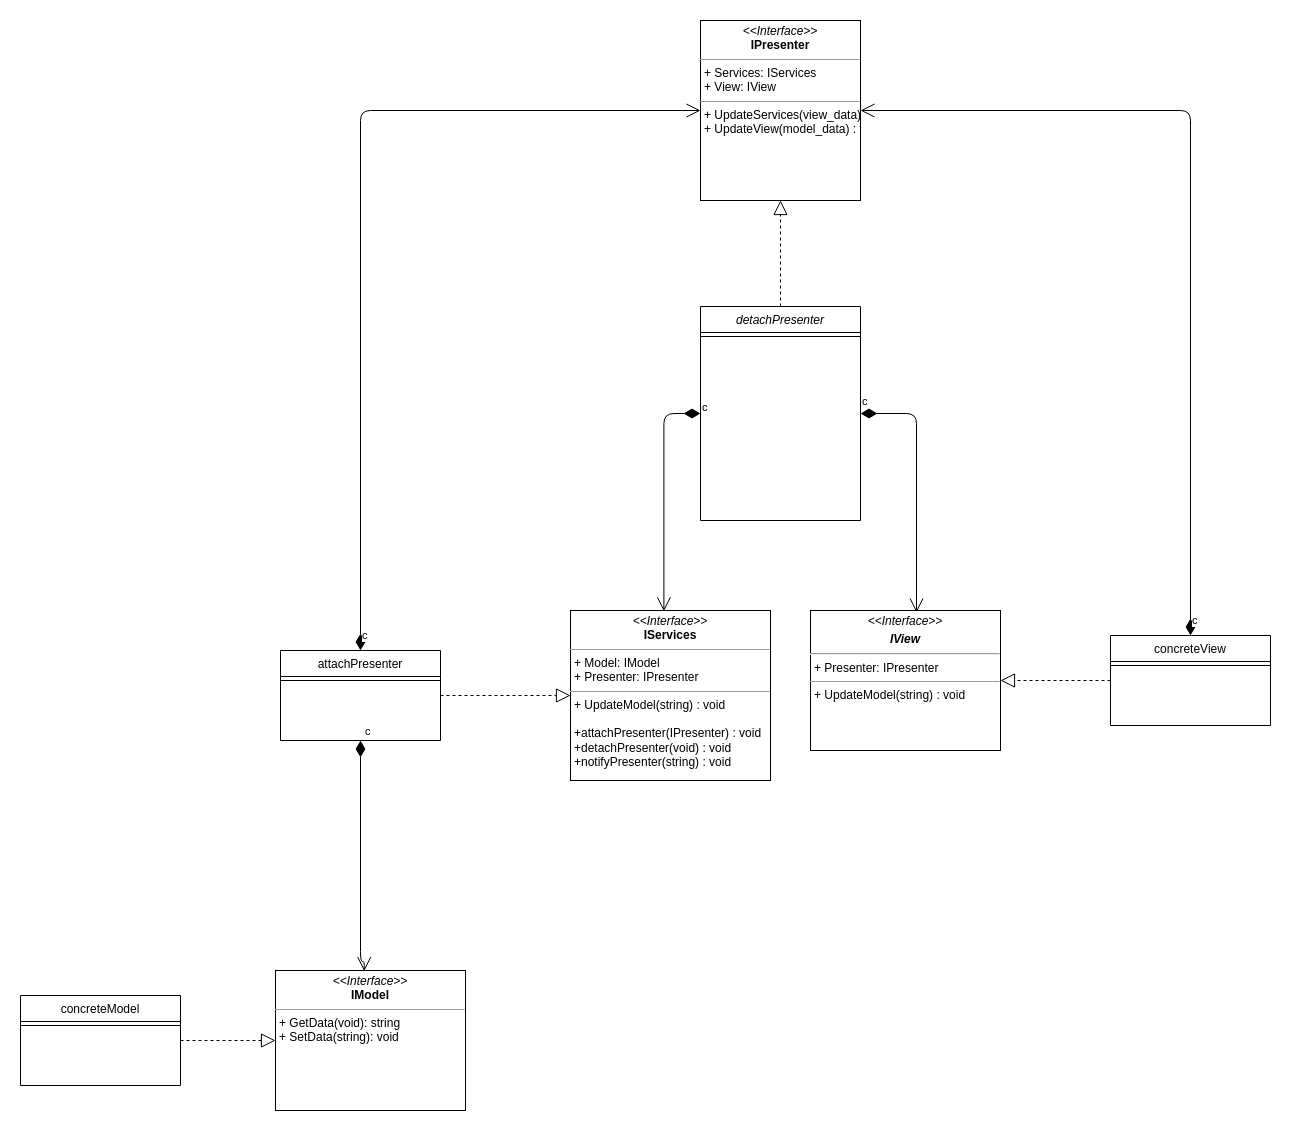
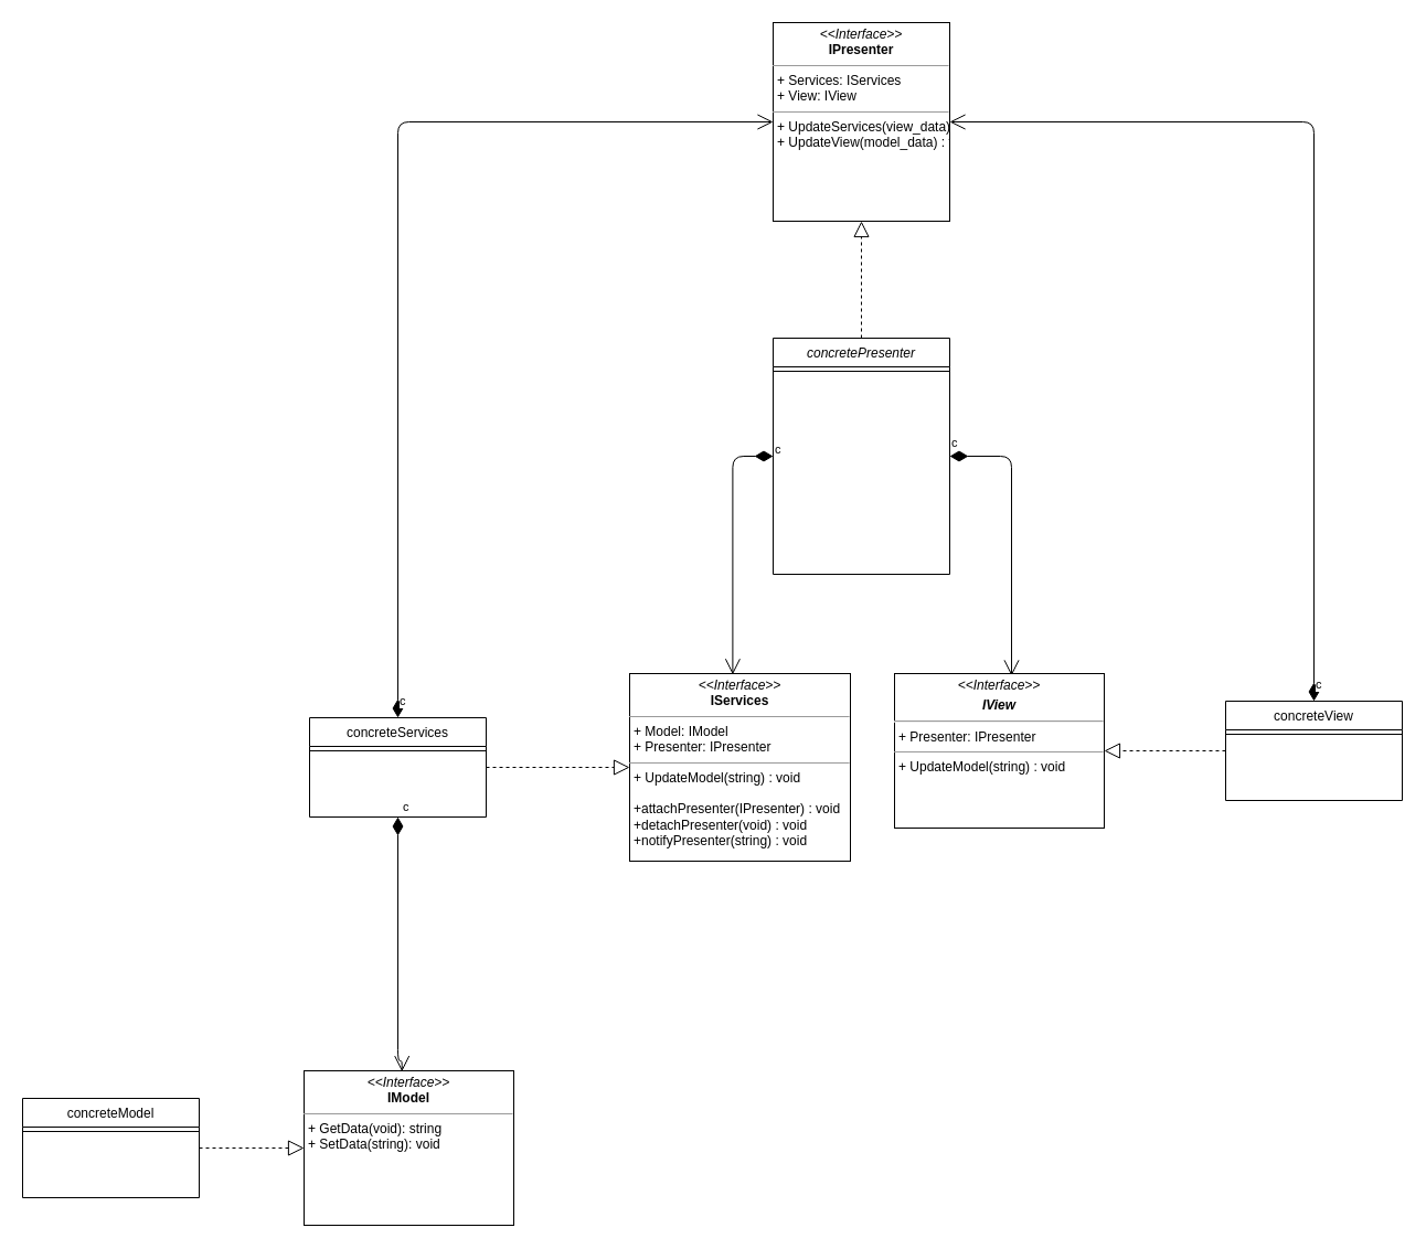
  <mxCell id="0" />
  <mxCell id="1" parent="0" />
- <mxCell id="2" value="detachPresenter" style="swimlane;fontStyle=2;align=center;verticalAlign=top;childLayout=stackLayout;horizontal=1;startSize=26;horizontalStack=0;resizeParent=1;resizeLast=0;collapsible=1;marginBottom=0;rounded=0;shadow=0;strokeWidth=1;" parent="1" vertex="1"><mxGeometry x="700" y="306" width="160" height="214" as="geometry"><mxRectangle x="230" y="140" width="160" height="26" as="alternateBounds" /></mxGeometry></mxCell>
+ <mxCell id="2" value="concretePresenter" style="swimlane;fontStyle=2;align=center;verticalAlign=top;childLayout=stackLayout;horizontal=1;startSize=26;horizontalStack=0;resizeParent=1;resizeLast=0;collapsible=1;marginBottom=0;rounded=0;shadow=0;strokeWidth=1;" parent="1" vertex="1"><mxGeometry x="700" y="306" width="160" height="214" as="geometry"><mxRectangle x="230" y="140" width="160" height="26" as="alternateBounds" /></mxGeometry></mxCell>
  <mxCell id="3" value="" style="line;html=1;strokeWidth=1;align=left;verticalAlign=middle;spacingTop=-1;spacingLeft=3;spacingRight=3;rotatable=0;labelPosition=right;points=[];portConstraint=eastwest;" parent="2" vertex="1"><mxGeometry y="26" width="160" height="8" as="geometry" /></mxCell>
- <mxCell id="4" value="attachPresenter&#10;" style="swimlane;fontStyle=0;align=center;verticalAlign=top;childLayout=stackLayout;horizontal=1;startSize=26;horizontalStack=0;resizeParent=1;resizeLast=0;collapsible=1;marginBottom=0;rounded=0;shadow=0;strokeWidth=1;" parent="1" vertex="1"><mxGeometry x="280" y="650" width="160" height="90" as="geometry"><mxRectangle x="550" y="140" width="160" height="26" as="alternateBounds" /></mxGeometry></mxCell>
+ <mxCell id="4" value="concreteServices&#10;" style="swimlane;fontStyle=0;align=center;verticalAlign=top;childLayout=stackLayout;horizontal=1;startSize=26;horizontalStack=0;resizeParent=1;resizeLast=0;collapsible=1;marginBottom=0;rounded=0;shadow=0;strokeWidth=1;" parent="1" vertex="1"><mxGeometry x="280" y="650" width="160" height="90" as="geometry"><mxRectangle x="550" y="140" width="160" height="26" as="alternateBounds" /></mxGeometry></mxCell>
  <mxCell id="5" value="" style="line;html=1;strokeWidth=1;align=left;verticalAlign=middle;spacingTop=-1;spacingLeft=3;spacingRight=3;rotatable=0;labelPosition=right;points=[];portConstraint=eastwest;" parent="4" vertex="1"><mxGeometry y="26" width="160" height="8" as="geometry" /></mxCell>
  <mxCell id="6" value="c" style="endArrow=open;html=1;endSize=12;startArrow=diamondThin;startSize=14;startFill=1;edgeStyle=orthogonalEdgeStyle;align=left;verticalAlign=bottom;entryX=0.558;entryY=0.014;entryDx=0;entryDy=0;exitX=1;exitY=0.5;exitDx=0;exitDy=0;entryPerimeter=0;" parent="1" source="2" target="11" edge="1"><mxGeometry x="-1" y="3" relative="1" as="geometry"><mxPoint x="194" y="402" as="sourcePoint" /><mxPoint x="919.75" y="580.28" as="targetPoint" /><Array as="points"><mxPoint x="916" y="413" /></Array></mxGeometry></mxCell>
  <mxCell id="7" value="c" style="endArrow=open;html=1;endSize=12;startArrow=diamondThin;startSize=14;startFill=1;edgeStyle=orthogonalEdgeStyle;align=left;verticalAlign=bottom;exitX=0;exitY=0.5;exitDx=0;exitDy=0;entryX=0.467;entryY=0.005;entryDx=0;entryDy=0;entryPerimeter=0;" parent="1" source="2" target="8" edge="1"><mxGeometry x="-1" y="3" relative="1" as="geometry"><mxPoint x="785" y="360" as="sourcePoint" /><mxPoint x="730" y="540" as="targetPoint" /><Array as="points"><mxPoint x="663" y="413" /></Array></mxGeometry></mxCell>
  <mxCell id="8" value="&lt;p style=&quot;margin:0px;margin-top:4px;text-align:center;&quot;&gt;&lt;i&gt;&amp;lt;&amp;lt;Interface&amp;gt;&amp;gt;&lt;/i&gt;&lt;br&gt;&lt;b&gt;IServices&lt;/b&gt;&lt;/p&gt;&lt;hr size=&quot;1&quot;&gt;&lt;p style=&quot;margin:0px;margin-left:4px;&quot;&gt;+ Model: IModel&lt;br&gt;+ Presenter: IPresenter&lt;/p&gt;&lt;hr size=&quot;1&quot;&gt;&lt;p style=&quot;margin:0px;margin-left:4px;&quot;&gt;+ UpdateModel(string) : void&lt;br&gt;&lt;/p&gt;&lt;p style=&quot;margin:0px;margin-left:4px;&quot;&gt;&lt;br&gt;&lt;/p&gt;&lt;p style=&quot;margin: 0px 0px 0px 4px;&quot;&gt;+attachPresenter(IPresenter) : void&lt;/p&gt;&lt;p style=&quot;margin: 0px 0px 0px 4px;&quot;&gt;+detachPresenter(void) : void&lt;/p&gt;&lt;p style=&quot;margin: 0px 0px 0px 4px;&quot;&gt;+notifyPresenter(string) : void&lt;/p&gt;" style="verticalAlign=top;align=left;overflow=fill;fontSize=12;fontFamily=Helvetica;html=1;" parent="1" vertex="1"><mxGeometry x="570" y="610" width="200" height="170" as="geometry" /></mxCell>
  <mxCell id="9" value="concreteView&#10;" style="swimlane;fontStyle=0;align=center;verticalAlign=top;childLayout=stackLayout;horizontal=1;startSize=26;horizontalStack=0;resizeParent=1;resizeLast=0;collapsible=1;marginBottom=0;rounded=0;shadow=0;strokeWidth=1;" parent="1" vertex="1"><mxGeometry x="1110" y="635" width="160" height="90" as="geometry"><mxRectangle x="550" y="140" width="160" height="26" as="alternateBounds" /></mxGeometry></mxCell>
  <mxCell id="10" value="" style="line;html=1;strokeWidth=1;align=left;verticalAlign=middle;spacingTop=-1;spacingLeft=3;spacingRight=3;rotatable=0;labelPosition=right;points=[];portConstraint=eastwest;" parent="9" vertex="1"><mxGeometry y="26" width="160" height="8" as="geometry" /></mxCell>
  <mxCell id="11" value="&lt;p style=&quot;margin:0px;margin-top:4px;text-align:center;&quot;&gt;&lt;i&gt;&amp;lt;&amp;lt;Interface&amp;gt;&amp;gt;&lt;/i&gt;&lt;/p&gt;&lt;p style=&quot;margin:0px;margin-top:4px;text-align:center;&quot;&gt;&lt;i&gt;&lt;b&gt;I&lt;/b&gt;&lt;/i&gt;&lt;i style=&quot;background-color: initial;&quot;&gt;&lt;b&gt;View&lt;/b&gt;&lt;/i&gt;&lt;/p&gt;&lt;hr&gt;&lt;p style=&quot;margin:0px;margin-left:4px;&quot;&gt;+ Presenter: IPresenter&lt;br&gt;&lt;/p&gt;&lt;hr size=&quot;1&quot;&gt;&lt;p style=&quot;margin:0px;margin-left:4px;&quot;&gt;+ UpdateModel(string) : void&lt;br&gt;&lt;/p&gt;&lt;p style=&quot;margin:0px;margin-left:4px;&quot;&gt;&lt;br&gt;&lt;/p&gt;" style="verticalAlign=top;align=left;overflow=fill;fontSize=12;fontFamily=Helvetica;html=1;" parent="1" vertex="1"><mxGeometry x="810" y="610" width="190" height="140" as="geometry" /></mxCell>
  <mxCell id="12" value="concreteModel&#10;" style="swimlane;fontStyle=0;align=center;verticalAlign=top;childLayout=stackLayout;horizontal=1;startSize=26;horizontalStack=0;resizeParent=1;resizeLast=0;collapsible=1;marginBottom=0;rounded=0;shadow=0;strokeWidth=1;" parent="1" vertex="1"><mxGeometry x="20" y="995" width="160" height="90" as="geometry"><mxRectangle x="550" y="140" width="160" height="26" as="alternateBounds" /></mxGeometry></mxCell>
  <mxCell id="13" value="" style="line;html=1;strokeWidth=1;align=left;verticalAlign=middle;spacingTop=-1;spacingLeft=3;spacingRight=3;rotatable=0;labelPosition=right;points=[];portConstraint=eastwest;" parent="12" vertex="1"><mxGeometry y="26" width="160" height="8" as="geometry" /></mxCell>
  <mxCell id="14" value="c" style="endArrow=open;html=1;endSize=12;startArrow=diamondThin;startSize=14;startFill=1;edgeStyle=orthogonalEdgeStyle;align=left;verticalAlign=bottom;exitX=0.5;exitY=1;exitDx=0;exitDy=0;entryX=0.467;entryY=0.005;entryDx=0;entryDy=0;entryPerimeter=0;" parent="1" source="4" target="15" edge="1"><mxGeometry x="-1" y="3" relative="1" as="geometry"><mxPoint x="672.01" y="730" as="sourcePoint" /><mxPoint x="650" y="918.04" as="targetPoint" /><Array as="points"><mxPoint x="360" y="961" /></Array></mxGeometry></mxCell>
  <mxCell id="15" value="&lt;p style=&quot;margin:0px;margin-top:4px;text-align:center;&quot;&gt;&lt;i&gt;&amp;lt;&amp;lt;Interface&amp;gt;&amp;gt;&lt;/i&gt;&lt;br&gt;&lt;b&gt;IModel&lt;/b&gt;&lt;/p&gt;&lt;hr size=&quot;1&quot;&gt;&lt;p style=&quot;margin:0px;margin-left:4px;&quot;&gt;&lt;/p&gt;&lt;p style=&quot;margin:0px;margin-left:4px;&quot;&gt;+ GetData(void): string&lt;br&gt;+ SetData(string): void&lt;/p&gt;" style="verticalAlign=top;align=left;overflow=fill;fontSize=12;fontFamily=Helvetica;html=1;" parent="1" vertex="1"><mxGeometry x="275" y="970" width="190" height="140" as="geometry" /></mxCell>
  <mxCell id="16" value="c" style="endArrow=open;html=1;endSize=12;startArrow=diamondThin;startSize=14;startFill=1;edgeStyle=orthogonalEdgeStyle;align=left;verticalAlign=bottom;exitX=0.5;exitY=0;exitDx=0;exitDy=0;entryX=1;entryY=0.5;entryDx=0;entryDy=0;" parent="1" source="9" target="18" edge="1"><mxGeometry x="-0.987" relative="1" as="geometry"><mxPoint x="785" y="360" as="sourcePoint" /><mxPoint x="926.02" y="611.96" as="targetPoint" /><Array as="points"><mxPoint x="1190" y="110" /></Array><mxPoint as="offset" /></mxGeometry></mxCell>
  <mxCell id="17" value="c" style="endArrow=open;html=1;endSize=12;startArrow=diamondThin;startSize=14;startFill=1;edgeStyle=orthogonalEdgeStyle;align=left;verticalAlign=bottom;exitX=0.5;exitY=0;exitDx=0;exitDy=0;entryX=0;entryY=0.5;entryDx=0;entryDy=0;" parent="1" source="4" target="18" edge="1"><mxGeometry x="-0.987" relative="1" as="geometry"><mxPoint x="973.9" y="614.44" as="sourcePoint" /><mxPoint x="680" y="290" as="targetPoint" /><Array as="points"><mxPoint x="360" y="110" /></Array><mxPoint as="offset" /></mxGeometry></mxCell>
  <mxCell id="18" value="&lt;p style=&quot;margin:0px;margin-top:4px;text-align:center;&quot;&gt;&lt;i&gt;&amp;lt;&amp;lt;Interface&amp;gt;&amp;gt;&lt;/i&gt;&lt;br&gt;&lt;b&gt;IPresenter&lt;/b&gt;&lt;/p&gt;&lt;hr size=&quot;1&quot;&gt;&lt;p style=&quot;margin:0px;margin-left:4px;&quot;&gt;+ Services: IServices&lt;br&gt;+ View: IView&lt;/p&gt;&lt;hr size=&quot;1&quot;&gt;&lt;p style=&quot;margin:0px;margin-left:4px;&quot;&gt;+ UpdateServices(view_data) : void&lt;br&gt;+ UpdateView(model_data) : void&lt;/p&gt;&lt;p style=&quot;margin:0px;margin-left:4px;&quot;&gt;&lt;br&gt;&lt;/p&gt;" style="verticalAlign=top;align=left;overflow=fill;fontSize=12;fontFamily=Helvetica;html=1;" parent="1" vertex="1"><mxGeometry x="700" y="20" width="160" height="180" as="geometry" /></mxCell>
  <mxCell id="19" value="" style="endArrow=block;dashed=1;endFill=0;endSize=12;html=1;exitX=0.5;exitY=0;exitDx=0;exitDy=0;entryX=0.5;entryY=1;entryDx=0;entryDy=0;" edge="1" parent="1" source="2" target="18"><mxGeometry width="160" relative="1" as="geometry"><mxPoint x="580" y="450" as="sourcePoint" /><mxPoint x="450" y="280" as="targetPoint" /></mxGeometry></mxCell>
  <mxCell id="20" value="" style="endArrow=block;dashed=1;endFill=0;endSize=12;html=1;exitX=0;exitY=0.5;exitDx=0;exitDy=0;entryX=1;entryY=0.5;entryDx=0;entryDy=0;" edge="1" parent="1" source="9" target="11"><mxGeometry width="160" relative="1" as="geometry"><mxPoint x="790" y="316" as="sourcePoint" /><mxPoint x="790" y="210" as="targetPoint" /></mxGeometry></mxCell>
  <mxCell id="21" value="" style="endArrow=block;dashed=1;endFill=0;endSize=12;html=1;exitX=1;exitY=0.5;exitDx=0;exitDy=0;entryX=0;entryY=0.5;entryDx=0;entryDy=0;" edge="1" parent="1" source="4" target="8"><mxGeometry width="160" relative="1" as="geometry"><mxPoint x="790" y="316" as="sourcePoint" /><mxPoint x="790" y="210" as="targetPoint" /></mxGeometry></mxCell>
  <mxCell id="22" value="" style="endArrow=block;dashed=1;endFill=0;endSize=12;html=1;exitX=1;exitY=0.5;exitDx=0;exitDy=0;entryX=0;entryY=0.5;entryDx=0;entryDy=0;" edge="1" parent="1" source="12" target="15"><mxGeometry width="160" relative="1" as="geometry"><mxPoint x="450" y="705" as="sourcePoint" /><mxPoint x="580" y="705" as="targetPoint" /></mxGeometry></mxCell>
